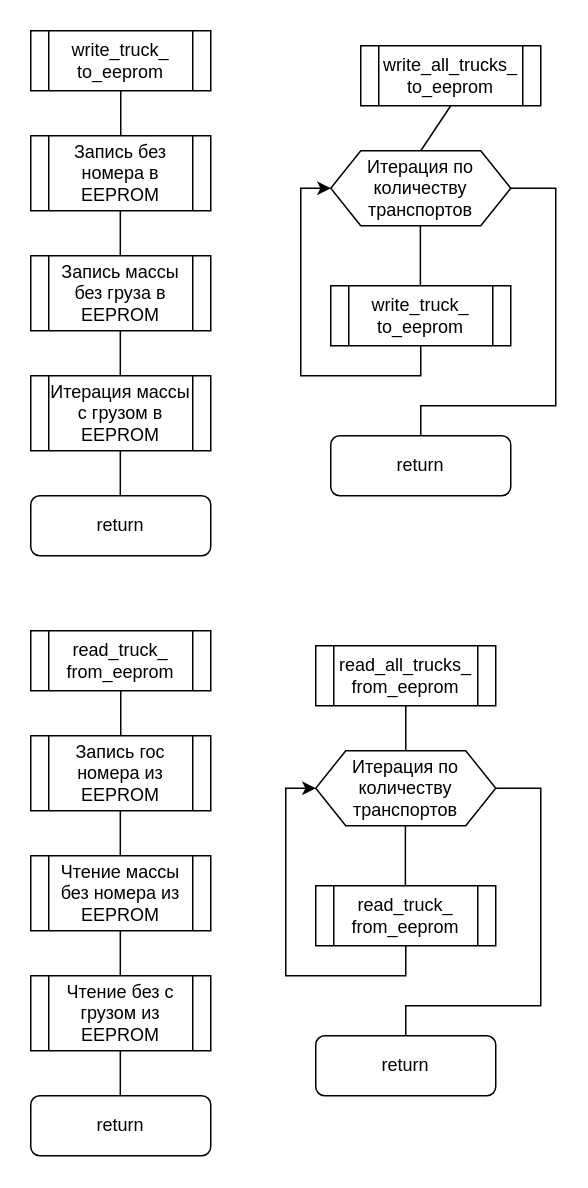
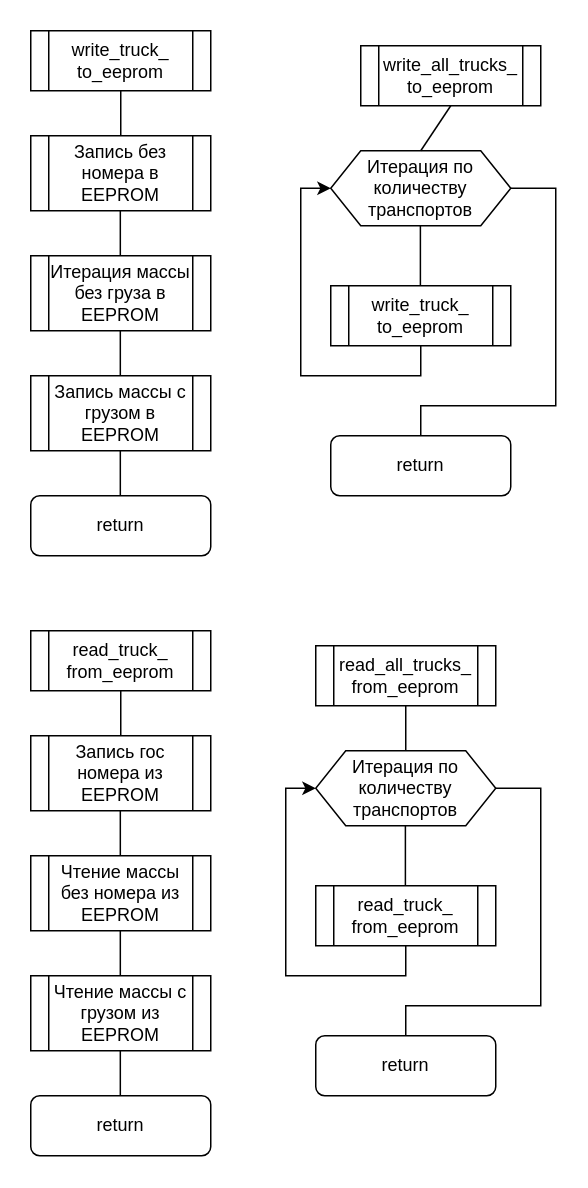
  <mxCell id="0" />
  <mxCell id="1" parent="0" />
  <mxCell id="2" value="write_truck_&lt;div&gt;to_eeprom&lt;/div&gt;" style="shape=process;whiteSpace=wrap;html=1;backgroundOutline=1;" vertex="1" parent="1"><mxGeometry x="20" y="20" width="120" height="40" as="geometry" /></mxCell>
  <mxCell id="3" value="Запись без номера в EEPROM" style="shape=process;whiteSpace=wrap;html=1;backgroundOutline=1;" vertex="1" parent="1"><mxGeometry x="20" y="90" width="120" height="50" as="geometry" /></mxCell>
- <mxCell id="4" value="Запись массы без груза в EEPROM" style="shape=process;whiteSpace=wrap;html=1;backgroundOutline=1;" vertex="1" parent="1"><mxGeometry x="20" y="170" width="120" height="50" as="geometry" /></mxCell>
- <mxCell id="5" value="Итерация массы с грузом в EEPROM" style="shape=process;whiteSpace=wrap;html=1;backgroundOutline=1;" vertex="1" parent="1"><mxGeometry x="20" y="250" width="120" height="50" as="geometry" /></mxCell>
+ <mxCell id="4" value="Итерация массы без груза в EEPROM" style="shape=process;whiteSpace=wrap;html=1;backgroundOutline=1;" vertex="1" parent="1"><mxGeometry x="20" y="170" width="120" height="50" as="geometry" /></mxCell>
+ <mxCell id="5" value="Запись массы с грузом в EEPROM" style="shape=process;whiteSpace=wrap;html=1;backgroundOutline=1;" vertex="1" parent="1"><mxGeometry x="20" y="250" width="120" height="50" as="geometry" /></mxCell>
  <mxCell id="6" value="return" style="rounded=1;whiteSpace=wrap;html=1;" vertex="1" parent="1"><mxGeometry x="20" y="330" width="120" height="40" as="geometry" /></mxCell>
  <mxCell id="7" value="" style="endArrow=none;html=1;rounded=0;entryX=0.5;entryY=1;entryDx=0;entryDy=0;exitX=0.5;exitY=0;exitDx=0;exitDy=0;" edge="1" parent="1" source="3" target="2"><mxGeometry width="50" height="50" relative="1" as="geometry"><mxPoint x="50" y="240" as="sourcePoint" /><mxPoint x="100" y="190" as="targetPoint" /></mxGeometry></mxCell>
  <mxCell id="8" value="" style="endArrow=none;html=1;rounded=0;entryX=0.5;entryY=1;entryDx=0;entryDy=0;exitX=0.5;exitY=0;exitDx=0;exitDy=0;" edge="1" parent="1"><mxGeometry width="50" height="50" relative="1" as="geometry"><mxPoint x="79.71" y="170" as="sourcePoint" /><mxPoint x="79.71" y="140" as="targetPoint" /></mxGeometry></mxCell>
  <mxCell id="9" value="" style="endArrow=none;html=1;rounded=0;entryX=0.5;entryY=1;entryDx=0;entryDy=0;exitX=0.5;exitY=0;exitDx=0;exitDy=0;" edge="1" parent="1"><mxGeometry width="50" height="50" relative="1" as="geometry"><mxPoint x="79.71" y="250" as="sourcePoint" /><mxPoint x="79.71" y="220" as="targetPoint" /></mxGeometry></mxCell>
  <mxCell id="10" value="" style="endArrow=none;html=1;rounded=0;entryX=0.5;entryY=1;entryDx=0;entryDy=0;exitX=0.5;exitY=0;exitDx=0;exitDy=0;" edge="1" parent="1"><mxGeometry width="50" height="50" relative="1" as="geometry"><mxPoint x="79.71" y="330" as="sourcePoint" /><mxPoint x="79.71" y="300" as="targetPoint" /></mxGeometry></mxCell>
  <mxCell id="11" value="write_all_trucks_&lt;div&gt;to_eeprom&lt;/div&gt;" style="shape=process;whiteSpace=wrap;html=1;backgroundOutline=1;" vertex="1" parent="1"><mxGeometry x="240" y="30" width="120" height="40" as="geometry" /></mxCell>
  <mxCell id="12" value="Итерация по количеству транспортов" style="shape=hexagon;perimeter=hexagonPerimeter2;whiteSpace=wrap;html=1;fixedSize=1;" vertex="1" parent="1"><mxGeometry x="220" y="100" width="120" height="50" as="geometry" /></mxCell>
  <mxCell id="13" value="write_truck_&lt;div&gt;to_eeprom&lt;/div&gt;" style="shape=process;whiteSpace=wrap;html=1;backgroundOutline=1;" vertex="1" parent="1"><mxGeometry x="220" y="190" width="120" height="40" as="geometry" /></mxCell>
  <mxCell id="14" value="" style="endArrow=none;html=1;rounded=0;entryX=0.5;entryY=1;entryDx=0;entryDy=0;exitX=0.5;exitY=0;exitDx=0;exitDy=0;" edge="1" parent="1" source="12" target="11"><mxGeometry width="50" height="50" relative="1" as="geometry"><mxPoint x="290" y="190" as="sourcePoint" /><mxPoint x="340" y="140" as="targetPoint" /></mxGeometry></mxCell>
  <mxCell id="15" value="" style="endArrow=none;html=1;rounded=0;entryX=0.5;entryY=1;entryDx=0;entryDy=0;exitX=0.5;exitY=0;exitDx=0;exitDy=0;" edge="1" parent="1"><mxGeometry width="50" height="50" relative="1" as="geometry"><mxPoint x="279.76" y="190" as="sourcePoint" /><mxPoint x="279.76" y="150" as="targetPoint" /></mxGeometry></mxCell>
  <mxCell id="16" value="return" style="rounded=1;whiteSpace=wrap;html=1;" vertex="1" parent="1"><mxGeometry x="220" y="290" width="120" height="40" as="geometry" /></mxCell>
  <mxCell id="17" value="" style="endArrow=classic;html=1;rounded=0;exitX=0.5;exitY=1;exitDx=0;exitDy=0;entryX=0;entryY=0.5;entryDx=0;entryDy=0;" edge="1" parent="1" source="13" target="12"><mxGeometry width="50" height="50" relative="1" as="geometry"><mxPoint x="230" y="250" as="sourcePoint" /><mxPoint x="280" y="200" as="targetPoint" /><Array as="points"><mxPoint x="280" y="250" /><mxPoint x="200" y="250" /><mxPoint x="200" y="125" /></Array></mxGeometry></mxCell>
  <mxCell id="18" value="" style="endArrow=none;html=1;rounded=0;entryX=1;entryY=0.5;entryDx=0;entryDy=0;exitX=0.5;exitY=0;exitDx=0;exitDy=0;" edge="1" parent="1" source="16" target="12"><mxGeometry width="50" height="50" relative="1" as="geometry"><mxPoint x="230" y="250" as="sourcePoint" /><mxPoint x="280" y="200" as="targetPoint" /><Array as="points"><mxPoint x="280" y="270" /><mxPoint x="370" y="270" /><mxPoint x="370" y="125" /></Array></mxGeometry></mxCell>
  <mxCell id="19" value="read_truck_&lt;div&gt;from_eeprom&lt;/div&gt;" style="shape=process;whiteSpace=wrap;html=1;backgroundOutline=1;" vertex="1" parent="1"><mxGeometry x="20" y="420" width="120" height="40" as="geometry" /></mxCell>
  <mxCell id="20" value="Запись гос номера из EEPROM" style="shape=process;whiteSpace=wrap;html=1;backgroundOutline=1;" vertex="1" parent="1"><mxGeometry x="20" y="490" width="120" height="50" as="geometry" /></mxCell>
  <mxCell id="21" value="Чтение массы без номера из EEPROM" style="shape=process;whiteSpace=wrap;html=1;backgroundOutline=1;" vertex="1" parent="1"><mxGeometry x="20" y="570" width="120" height="50" as="geometry" /></mxCell>
- <mxCell id="22" value="Чтение без с грузом из EEPROM" style="shape=process;whiteSpace=wrap;html=1;backgroundOutline=1;" vertex="1" parent="1"><mxGeometry x="20" y="650" width="120" height="50" as="geometry" /></mxCell>
+ <mxCell id="22" value="Чтение массы с грузом из EEPROM" style="shape=process;whiteSpace=wrap;html=1;backgroundOutline=1;" vertex="1" parent="1"><mxGeometry x="20" y="650" width="120" height="50" as="geometry" /></mxCell>
  <mxCell id="23" value="return" style="rounded=1;whiteSpace=wrap;html=1;" vertex="1" parent="1"><mxGeometry x="20" y="730" width="120" height="40" as="geometry" /></mxCell>
  <mxCell id="24" value="" style="endArrow=none;html=1;rounded=0;entryX=0.5;entryY=1;entryDx=0;entryDy=0;exitX=0.5;exitY=0;exitDx=0;exitDy=0;" edge="1" parent="1" source="20" target="19"><mxGeometry width="50" height="50" relative="1" as="geometry"><mxPoint x="50" y="640" as="sourcePoint" /><mxPoint x="100" y="590" as="targetPoint" /></mxGeometry></mxCell>
  <mxCell id="25" value="" style="endArrow=none;html=1;rounded=0;entryX=0.5;entryY=1;entryDx=0;entryDy=0;exitX=0.5;exitY=0;exitDx=0;exitDy=0;" edge="1" parent="1"><mxGeometry width="50" height="50" relative="1" as="geometry"><mxPoint x="79.71" y="570" as="sourcePoint" /><mxPoint x="79.71" y="540" as="targetPoint" /></mxGeometry></mxCell>
  <mxCell id="26" value="" style="endArrow=none;html=1;rounded=0;entryX=0.5;entryY=1;entryDx=0;entryDy=0;exitX=0.5;exitY=0;exitDx=0;exitDy=0;" edge="1" parent="1"><mxGeometry width="50" height="50" relative="1" as="geometry"><mxPoint x="79.71" y="650" as="sourcePoint" /><mxPoint x="79.71" y="620" as="targetPoint" /></mxGeometry></mxCell>
  <mxCell id="27" value="" style="endArrow=none;html=1;rounded=0;entryX=0.5;entryY=1;entryDx=0;entryDy=0;exitX=0.5;exitY=0;exitDx=0;exitDy=0;" edge="1" parent="1"><mxGeometry width="50" height="50" relative="1" as="geometry"><mxPoint x="79.71" y="730" as="sourcePoint" /><mxPoint x="79.71" y="700" as="targetPoint" /></mxGeometry></mxCell>
  <mxCell id="28" value="read_all_trucks_&lt;div&gt;from_eeprom&lt;/div&gt;" style="shape=process;whiteSpace=wrap;html=1;backgroundOutline=1;" vertex="1" parent="1"><mxGeometry x="210" y="430" width="120" height="40" as="geometry" /></mxCell>
  <mxCell id="29" value="Итерация по количеству транспортов" style="shape=hexagon;perimeter=hexagonPerimeter2;whiteSpace=wrap;html=1;fixedSize=1;" vertex="1" parent="1"><mxGeometry x="210" y="500" width="120" height="50" as="geometry" /></mxCell>
  <mxCell id="30" value="read_truck_&lt;div&gt;from_eeprom&lt;/div&gt;" style="shape=process;whiteSpace=wrap;html=1;backgroundOutline=1;" vertex="1" parent="1"><mxGeometry x="210" y="590" width="120" height="40" as="geometry" /></mxCell>
  <mxCell id="31" value="" style="endArrow=none;html=1;rounded=0;entryX=0.5;entryY=1;entryDx=0;entryDy=0;exitX=0.5;exitY=0;exitDx=0;exitDy=0;" edge="1" parent="1" source="29" target="28"><mxGeometry width="50" height="50" relative="1" as="geometry"><mxPoint x="280" y="590" as="sourcePoint" /><mxPoint x="330" y="540" as="targetPoint" /></mxGeometry></mxCell>
  <mxCell id="32" value="" style="endArrow=none;html=1;rounded=0;entryX=0.5;entryY=1;entryDx=0;entryDy=0;exitX=0.5;exitY=0;exitDx=0;exitDy=0;" edge="1" parent="1"><mxGeometry width="50" height="50" relative="1" as="geometry"><mxPoint x="269.76" y="590" as="sourcePoint" /><mxPoint x="269.76" y="550" as="targetPoint" /></mxGeometry></mxCell>
  <mxCell id="33" value="return" style="rounded=1;whiteSpace=wrap;html=1;" vertex="1" parent="1"><mxGeometry x="210" y="690" width="120" height="40" as="geometry" /></mxCell>
  <mxCell id="34" value="" style="endArrow=classic;html=1;rounded=0;exitX=0.5;exitY=1;exitDx=0;exitDy=0;entryX=0;entryY=0.5;entryDx=0;entryDy=0;" edge="1" parent="1" source="30" target="29"><mxGeometry width="50" height="50" relative="1" as="geometry"><mxPoint x="220" y="650" as="sourcePoint" /><mxPoint x="270" y="600" as="targetPoint" /><Array as="points"><mxPoint x="270" y="650" /><mxPoint x="190" y="650" /><mxPoint x="190" y="525" /></Array></mxGeometry></mxCell>
  <mxCell id="35" value="" style="endArrow=none;html=1;rounded=0;entryX=1;entryY=0.5;entryDx=0;entryDy=0;exitX=0.5;exitY=0;exitDx=0;exitDy=0;" edge="1" parent="1" source="33" target="29"><mxGeometry width="50" height="50" relative="1" as="geometry"><mxPoint x="220" y="650" as="sourcePoint" /><mxPoint x="270" y="600" as="targetPoint" /><Array as="points"><mxPoint x="270" y="670" /><mxPoint x="360" y="670" /><mxPoint x="360" y="525" /></Array></mxGeometry></mxCell>
